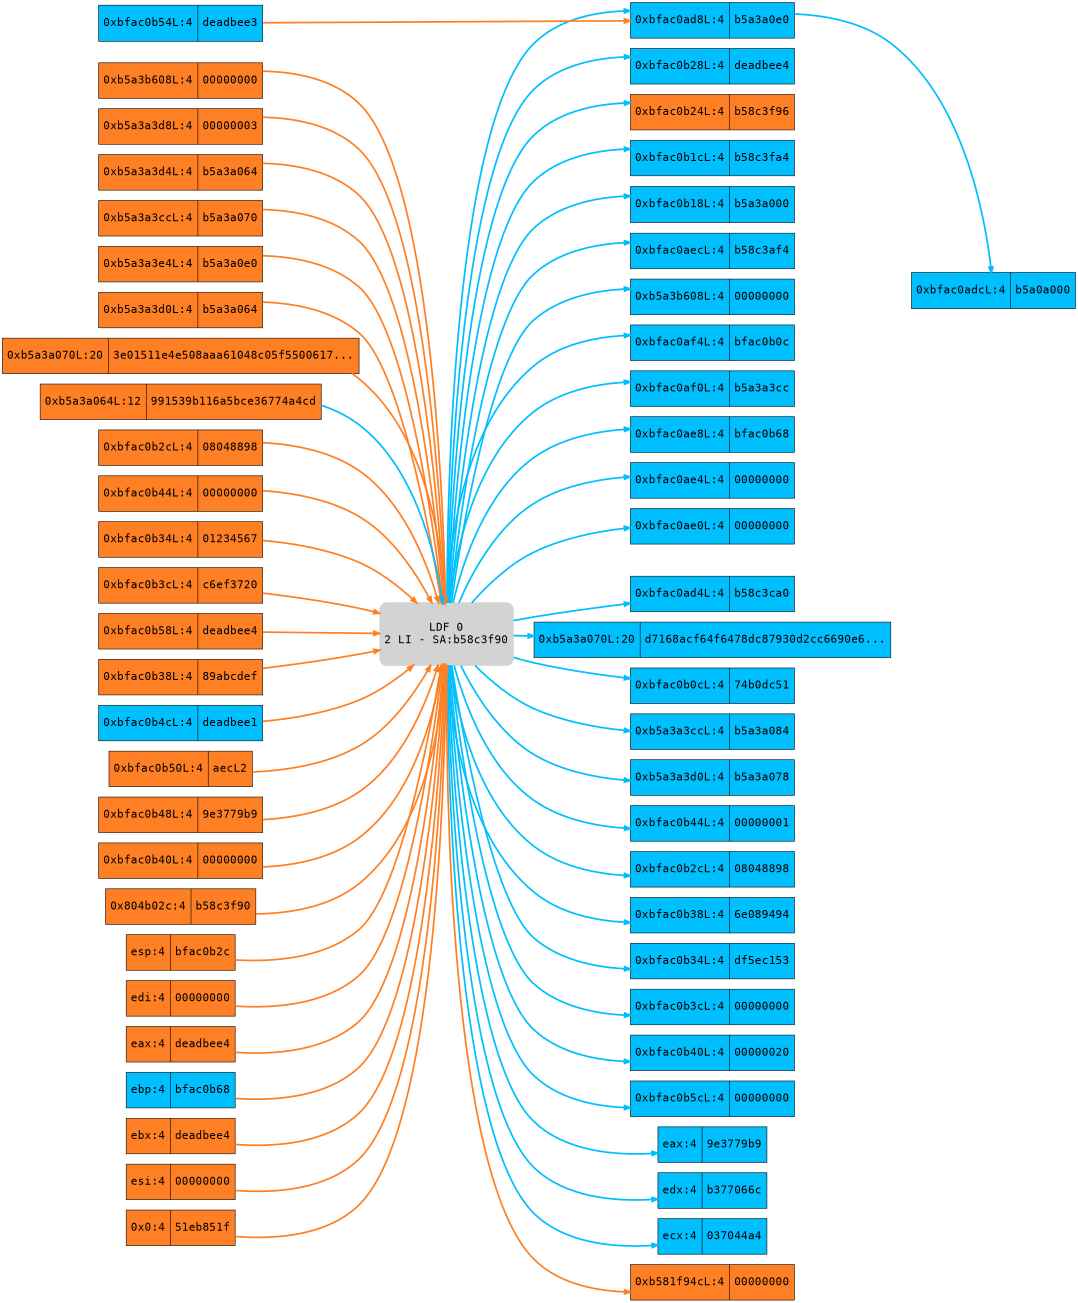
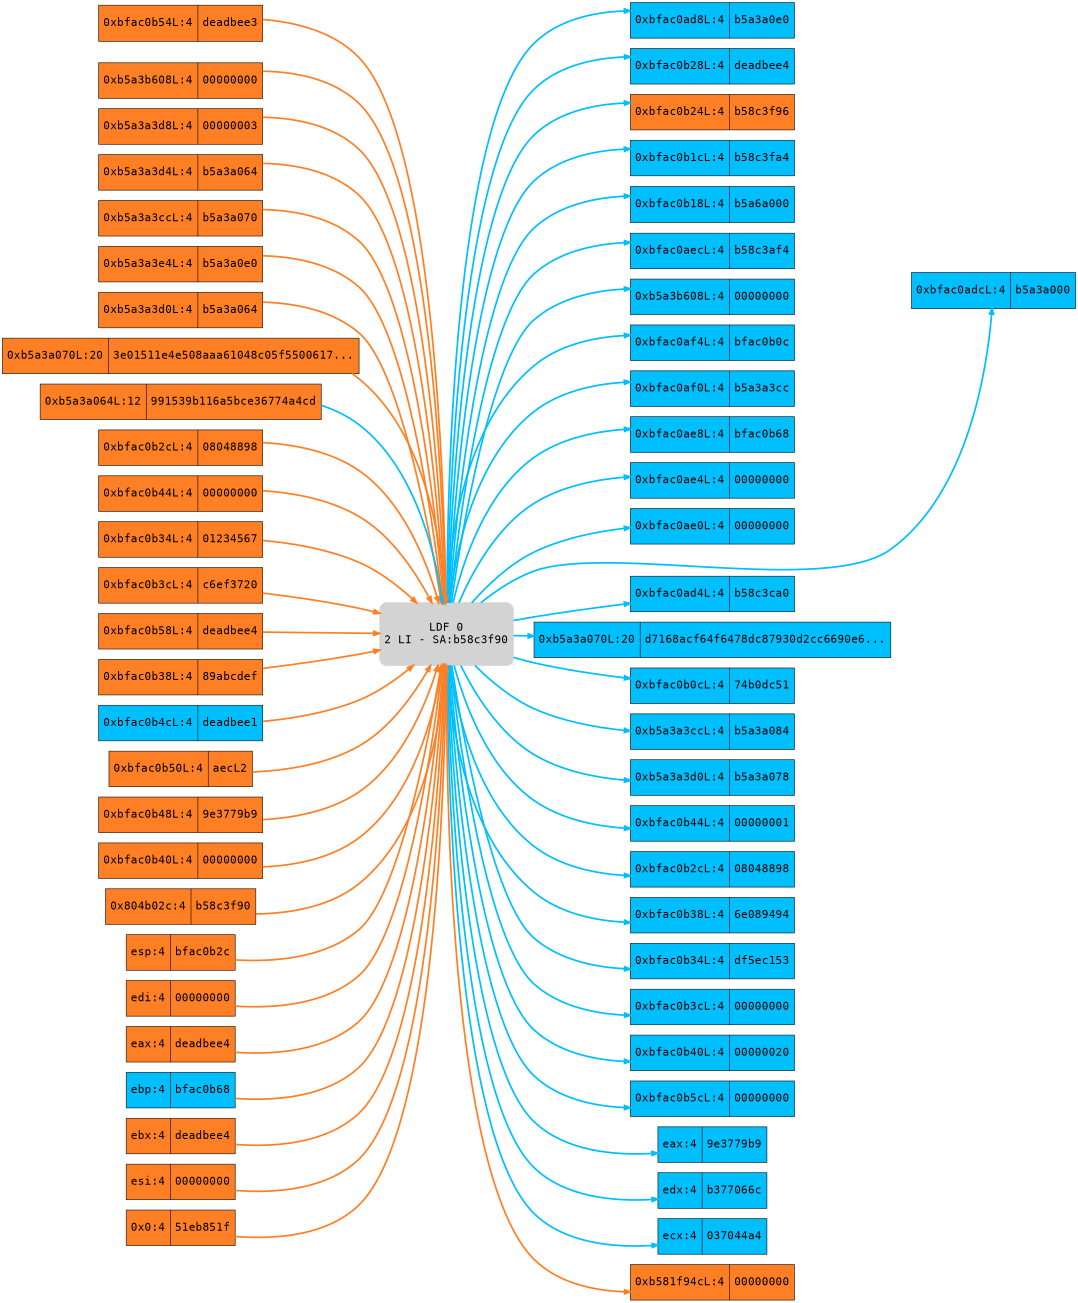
  digraph {
    rankdir=LR
    node [fontname=Consolas fontsize=20 shape=record style=filled fillcolor=deepskyblue1]
    edge [color=deepskyblue1 penwidth=3]
    n1 [color=lightgrey height=1.5139 label="LDF 0\n2 LI - SA:b58c3f90" shape=Mrecord width=3 fillcolor=""]
    n2 [height=0.84722 label="{0xbfac0b28L:4 | deadbee4 }" width=2.3125]
    n3 [fillcolor=chocolate1 height=0.84722 label="{0xbfac0b24L:4 | b58c3f96 }" width=2.3125]
    n4 [height=0.84722 label="{0xbfac0b1cL:4 | b58c3fa4 }" width=2.3056]
-   n5 [height=0.84722 label="{0xbfac0b18L:4 | b5a3a000 }" width=2.3125]
+   n5 [height=0.84722 label="{0xbfac0b18L:4 | b5a6a000 }" width=2.3125]
    n6 [height=0.84722 label="{0xbfac0aecL:4 | b58c3af4 }" width=2.3056]
    n7 [height=0.84722 label="{0xb5a3b608L:4 | 00000000 }" width=2.4167]
    n8 [height=0.84722 label="{0xbfac0af4L:4 | bfac0b0c }" width=2.25]
    n9 [height=0.84722 label="{0xbfac0af0L:4 | b5a3a3cc }" width=2.25]
    n10 [height=0.84722 label="{0xbfac0ae8L:4 | bfac0b68 }" width=2.3125]
    n11 [height=0.84722 label="{0xbfac0ae4L:4 | 00000000 }" width=2.3125]
    n12 [height=0.84722 label="{0xbfac0ae0L:4 | 00000000 }" width=2.3125]
-   n13 [height=0.84722 label="{0xbfac0adcL:4 | b5a0a000 }" width=2.3056]
+   n13 [height=0.84722 label="{0xbfac0adcL:4 | b5a3a000 }" width=2.3056]
    n14 [height=0.84722 label="{0xbfac0ad4L:4 | b58c3ca0 }" width=2.3125]
    n15 [height=0.84722 label="{0xbfac0ad8L:4 | b5a3a0e0 }" width=2.3125]
    n16 [height=0.84722 label="{0xb5a3a070L:20 | d7168acf64f6478dc87930d2cc6690e6... }" width=5.9306]
    n17 [height=0.84722 label="{0xbfac0b0cL:4 | 74b0dc51 }" width=2.3056]
    n18 [height=0.84722 label="{0xb5a3a3ccL:4 | b5a3a084 }" width=2.3681]
    n19 [height=0.84722 label="{0xb5a3a3d0L:4 | b5a3a078 }" width=2.4167]
    n20 [height=0.84722 label="{0xbfac0b44L:4 | 00000001 }" width=2.3125]
    n21 [height=0.84722 label="{0xbfac0b2cL:4 | 08048898 }" width=2.3056]
    n22 [height=0.84722 label="{0xbfac0b38L:4 | 6e089494 }" width=2.3125]
    n23 [height=0.84722 label="{0xbfac0b34L:4 | df5ec153 }" width=2.3125]
    n24 [height=0.84722 label="{0xbfac0b3cL:4 | 00000000 }" width=2.3056]
    n25 [height=0.84722 label="{0xbfac0b40L:4 | 00000020 }" width=2.3125]
    n26 [height=0.84722 label="{0xbfac0b5cL:4 | 00000000 }" width=2.3056]
    n27 [height=0.84722 label="{eax:4 | 9e3779b9 }" width=1.6458]
    n28 [height=0.84722 label="{edx:4 | b377066c }" width=1.6181]
    n29 [height=0.84722 label="{ecx:4 | 037044a4 }" width=1.6458]
    n30 [fillcolor=chocolate1 height=0.84722 label="{0xb581f94cL:4 | 00000000 }" width=2.3125]
    n31 [fillcolor=chocolate1 height=0.84722 label="{0xb5a3b608L:4 | 00000000 }" width=2.4167]
    n32 [fillcolor=chocolate1 height=0.84722 label="{0xb5a3a3d8L:4 | 00000003 }" width=2.4167]
    n33 [fillcolor=chocolate1 height=0.84722 label="{0xb5a3a3d4L:4 | b5a3a064 }" width=2.4167]
    n34 [fillcolor=chocolate1 height=0.84722 label="{0xb5a3a3ccL:4 | b5a3a070 }" width=2.3681]
    n35 [fillcolor=chocolate1 height=0.84722 label="{0xb5a3a3e4L:4 | b5a3a0e0 }" width=2.4167]
    n36 [fillcolor=chocolate1 height=0.84722 label="{0xb5a3a3d0L:4 | b5a3a064 }" width=2.4167]
    n37 [fillcolor=chocolate1 height=0.84722 label="{0xb5a3a070L:20 | 3e01511e4e508aaa61048c05f5500617... }" width=6.0833]
    n38 [fillcolor=chocolate1 height=0.84722 label="{0xb5a3a064L:12 | 991539b116a5bce36774a4cd }" width=4.4444]
    n39 [fillcolor=chocolate1 height=0.84722 label="{0xbfac0b2cL:4 | 08048898 }" width=2.3056]
    n40 [fillcolor=chocolate1 height=0.84722 label="{0xbfac0b44L:4 | 00000000 }" width=2.3125]
    n41 [fillcolor=chocolate1 height=0.84722 label="{0xbfac0b34L:4 | 01234567 }" width=2.3125]
-   n42 [height=0.84722 label="{0xbfac0b54L:4 | deadbee3 }" width=2.3125]
+   n42 [fillcolor=chocolate1 height=0.84722 label="{0xbfac0b54L:4 | deadbee3 }" width=2.3125]
    n43 [fillcolor=chocolate1 height=0.84722 label="{0xbfac0b3cL:4 | c6ef3720 }" width=2.3056]
    n44 [fillcolor=chocolate1 height=0.84722 label="{0xbfac0b58L:4 | deadbee4 }" width=2.3125]
    n45 [fillcolor=chocolate1 height=0.84722 label="{0xbfac0b38L:4 | 89abcdef }" width=2.3125]
    n46 [height=0.84722 label="{0xbfac0b4cL:4 | deadbee1 }" width=2.3056]
    n47 [fillcolor=chocolate1 height=0.84722 label="{0xbfac0b50L:4 | aecL2 }" width=2.3125]
    n48 [fillcolor=chocolate1 height=0.84722 label="{0xbfac0b48L:4 | 9e3779b9 }" width=2.3125]
    n49 [fillcolor=chocolate1 height=0.84722 label="{0xbfac0b40L:4 | 00000000 }" width=2.3125]
    n50 [fillcolor=chocolate1 height=0.84722 label="{0x804b02c:4 | b58c3f90 }" width=2.0625]
    n51 [fillcolor=chocolate1 height=0.84722 label="{esp:4 | bfac0b2c }" width=1.5278]
    n52 [fillcolor=chocolate1 height=0.84722 label="{edi:4 | 00000000 }" width=1.6458]
    n53 [fillcolor=chocolate1 height=0.84722 label="{eax:4 | deadbee4 }" width=1.6458]
    n54 [height=0.84722 label="{ebp:4 | bfac0b68 }" width=1.5417]
    n55 [fillcolor=chocolate1 height=0.84722 label="{ebx:4 | deadbee4 }" width=1.6458]
    n56 [fillcolor=chocolate1 height=0.84722 label="{esi:4 | 00000000 }" width=1.6458]
    n57 [fillcolor=chocolate1 height=0.84722 label="{0x0:4 | 51eb851f }" width=1.5625]
    n1 -> n2
    n1 -> n3
    n1 -> n4
    n1 -> n5
    n1 -> n6
    n1 -> n7
    n1 -> n8
    n1 -> n9
    n1 -> n10
    n1 -> n11
    n1 -> n12
-   n15 -> n13
+   n1 -> n13
    n1 -> n14
    n1 -> n15
    n1 -> n16
    n1 -> n17
    n1 -> n18
    n1 -> n19
    n1 -> n20
    n1 -> n21
    n1 -> n22
    n1 -> n23
    n1 -> n24
    n1 -> n25
    n1 -> n26
    n1 -> n27
    n1 -> n28
    n1 -> n29
    n1 -> n30 [color=chocolate1 width=5]
    n31 -> n1 [color=chocolate1 width=5]
    n32 -> n1 [color=chocolate1 width=5]
    n33 -> n1 [color=chocolate1 width=5]
    n34 -> n1 [color=chocolate1 width=5]
    n35 -> n1 [color=chocolate1 width=5]
    n36 -> n1 [color=chocolate1 width=5]
    n37 -> n1 [color=chocolate1 width=5]
    n38 -> n1 [width=5]
    n39 -> n1 [color=chocolate1 width=5]
    n40 -> n1 [color=chocolate1 width=5]
    n41 -> n1 [color=chocolate1 width=5]
-   n42 -> n15 [color=chocolate1 width=5]
+   n42 -> n1 [color=chocolate1 width=5]
    n43 -> n1 [color=chocolate1 width=5]
    n44 -> n1 [color=chocolate1 width=5]
    n45 -> n1 [color=chocolate1 width=5]
    n46 -> n1 [color=chocolate1 width=5]
    n47 -> n1 [color=chocolate1 width=5]
    n48 -> n1 [color=chocolate1 width=5]
    n49 -> n1 [color=chocolate1 width=5]
    n50 -> n1 [color=chocolate1 width=5]
    n51 -> n1 [color=chocolate1 width=5]
    n52 -> n1 [color=chocolate1 width=5]
    n53 -> n1 [color=chocolate1 width=5]
    n54 -> n1 [color=chocolate1 width=5]
    n55 -> n1 [color=chocolate1 width=5]
    n56 -> n1 [color=chocolate1 width=5]
    n57 -> n1 [color=chocolate1 width=5]
  }
